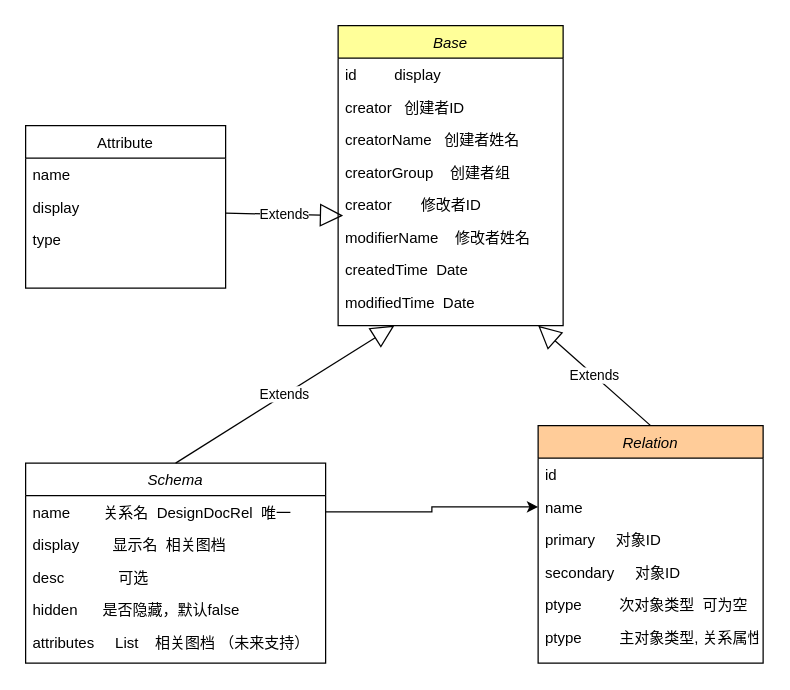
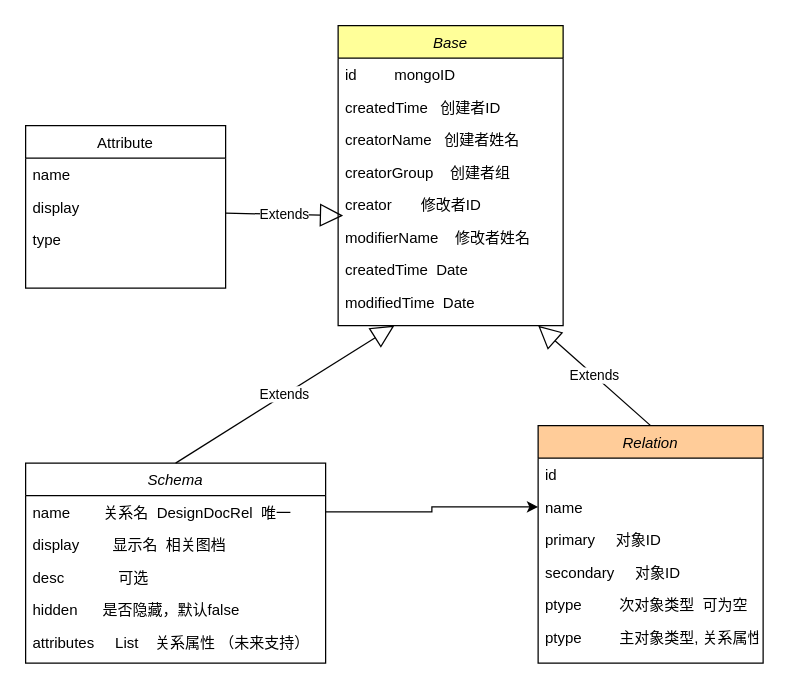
  <mxCell id="0" />
  <mxCell id="1" parent="0" />
  <mxCell id="2" value="Schema" style="swimlane;fontStyle=2;align=center;verticalAlign=top;childLayout=stackLayout;horizontal=1;startSize=26;horizontalStack=0;resizeParent=1;resizeLast=0;collapsible=1;marginBottom=0;rounded=0;shadow=0;strokeWidth=1;" parent="1" vertex="1"><mxGeometry x="20" y="370" width="240" height="160" as="geometry"><mxRectangle x="230" y="140" width="160" height="26" as="alternateBounds" /></mxGeometry></mxCell>
  <mxCell id="3" value="Extends" style="endArrow=block;endSize=16;endFill=0;html=1;rounded=0;entryX=0.25;entryY=1;entryDx=0;entryDy=0;" edge="1" parent="2" target="20"><mxGeometry width="160" relative="1" as="geometry"><mxPoint x="120" as="sourcePoint" /><mxPoint x="280" as="targetPoint" /></mxGeometry></mxCell>
  <mxCell id="4" value="name        关系名  DesignDocRel  唯一" style="text;align=left;verticalAlign=top;spacingLeft=4;spacingRight=4;overflow=hidden;rotatable=0;points=[[0,0.5],[1,0.5]];portConstraint=eastwest;" parent="2" vertex="1"><mxGeometry y="26" width="240" height="26" as="geometry" /></mxCell>
  <mxCell id="5" value="display        显示名  相关图档" style="text;align=left;verticalAlign=top;spacingLeft=4;spacingRight=4;overflow=hidden;rotatable=0;points=[[0,0.5],[1,0.5]];portConstraint=eastwest;rounded=0;shadow=0;html=0;" parent="2" vertex="1"><mxGeometry y="52" width="240" height="26" as="geometry" /></mxCell>
  <mxCell id="6" value="desc             可选" style="text;align=left;verticalAlign=top;spacingLeft=4;spacingRight=4;overflow=hidden;rotatable=0;points=[[0,0.5],[1,0.5]];portConstraint=eastwest;rounded=0;shadow=0;html=0;" vertex="1" parent="2"><mxGeometry y="78" width="240" height="26" as="geometry" /></mxCell>
  <mxCell id="7" value="hidden      是否隐藏，默认false" style="text;align=left;verticalAlign=top;spacingLeft=4;spacingRight=4;overflow=hidden;rotatable=0;points=[[0,0.5],[1,0.5]];portConstraint=eastwest;rounded=0;shadow=0;html=0;" parent="2" vertex="1"><mxGeometry y="104" width="240" height="26" as="geometry" /></mxCell>
- <mxCell id="8" value="attributes     List    相关图档 （未来支持）" style="text;align=left;verticalAlign=top;spacingLeft=4;spacingRight=4;overflow=hidden;rotatable=0;points=[[0,0.5],[1,0.5]];portConstraint=eastwest;rounded=0;shadow=0;html=0;" vertex="1" parent="2"><mxGeometry y="130" width="240" height="26" as="geometry" /></mxCell>
+ <mxCell id="8" value="attributes     List    关系属性 （未来支持）" style="text;align=left;verticalAlign=top;spacingLeft=4;spacingRight=4;overflow=hidden;rotatable=0;points=[[0,0.5],[1,0.5]];portConstraint=eastwest;rounded=0;shadow=0;html=0;" vertex="1" parent="2"><mxGeometry y="130" width="240" height="26" as="geometry" /></mxCell>
  <mxCell id="9" value="Attribute" style="swimlane;fontStyle=0;align=center;verticalAlign=top;childLayout=stackLayout;horizontal=1;startSize=26;horizontalStack=0;resizeParent=1;resizeLast=0;collapsible=1;marginBottom=0;rounded=0;shadow=0;strokeWidth=1;" parent="1" vertex="1"><mxGeometry x="20" y="100" width="160" height="130" as="geometry"><mxRectangle x="550" y="140" width="160" height="26" as="alternateBounds" /></mxGeometry></mxCell>
  <mxCell id="10" value="name" style="text;align=left;verticalAlign=top;spacingLeft=4;spacingRight=4;overflow=hidden;rotatable=0;points=[[0,0.5],[1,0.5]];portConstraint=eastwest;" vertex="1" parent="9"><mxGeometry y="26" width="160" height="26" as="geometry" /></mxCell>
  <mxCell id="11" value="display" style="text;align=left;verticalAlign=top;spacingLeft=4;spacingRight=4;overflow=hidden;rotatable=0;points=[[0,0.5],[1,0.5]];portConstraint=eastwest;rounded=0;shadow=0;html=0;" parent="9" vertex="1"><mxGeometry y="52" width="160" height="26" as="geometry" /></mxCell>
  <mxCell id="12" value="type" style="text;align=left;verticalAlign=top;spacingLeft=4;spacingRight=4;overflow=hidden;rotatable=0;points=[[0,0.5],[1,0.5]];portConstraint=eastwest;rounded=0;shadow=0;html=0;" parent="9" vertex="1"><mxGeometry y="78" width="160" height="26" as="geometry" /></mxCell>
  <mxCell id="13" value="Relation&#10;" style="swimlane;fontStyle=2;align=center;verticalAlign=top;childLayout=stackLayout;horizontal=1;startSize=26;horizontalStack=0;resizeParent=1;resizeLast=0;collapsible=1;marginBottom=0;rounded=0;shadow=0;strokeWidth=1;fillColor=#FFCC99;" vertex="1" parent="1"><mxGeometry x="430" y="340" width="180" height="190" as="geometry"><mxRectangle x="230" y="140" width="160" height="26" as="alternateBounds" /></mxGeometry></mxCell>
  <mxCell id="14" value="id" style="text;align=left;verticalAlign=top;spacingLeft=4;spacingRight=4;overflow=hidden;rotatable=0;points=[[0,0.5],[1,0.5]];portConstraint=eastwest;rounded=0;shadow=0;html=0;" vertex="1" parent="13"><mxGeometry y="26" width="180" height="26" as="geometry" /></mxCell>
  <mxCell id="15" value="name" style="text;align=left;verticalAlign=top;spacingLeft=4;spacingRight=4;overflow=hidden;rotatable=0;points=[[0,0.5],[1,0.5]];portConstraint=eastwest;" vertex="1" parent="13"><mxGeometry y="52" width="180" height="26" as="geometry" /></mxCell>
  <mxCell id="16" value="primary     对象ID" style="text;align=left;verticalAlign=top;spacingLeft=4;spacingRight=4;overflow=hidden;rotatable=0;points=[[0,0.5],[1,0.5]];portConstraint=eastwest;rounded=0;shadow=0;html=0;" vertex="1" parent="13"><mxGeometry y="78" width="180" height="26" as="geometry" /></mxCell>
  <mxCell id="17" value="secondary     对象ID" style="text;align=left;verticalAlign=top;spacingLeft=4;spacingRight=4;overflow=hidden;rotatable=0;points=[[0,0.5],[1,0.5]];portConstraint=eastwest;rounded=0;shadow=0;html=0;" vertex="1" parent="13"><mxGeometry y="104" width="180" height="26" as="geometry" /></mxCell>
  <mxCell id="18" value="ptype         次对象类型  可为空" style="text;align=left;verticalAlign=top;spacingLeft=4;spacingRight=4;overflow=hidden;rotatable=0;points=[[0,0.5],[1,0.5]];portConstraint=eastwest;rounded=0;shadow=0;html=0;" vertex="1" parent="13"><mxGeometry y="130" width="180" height="26" as="geometry" /></mxCell>
  <mxCell id="19" value="ptype         主对象类型, 关系属性" style="text;align=left;verticalAlign=top;spacingLeft=4;spacingRight=4;overflow=hidden;rotatable=0;points=[[0,0.5],[1,0.5]];portConstraint=eastwest;rounded=0;shadow=0;html=0;" vertex="1" parent="13"><mxGeometry y="156" width="180" height="26" as="geometry" /></mxCell>
  <mxCell id="20" value="Base" style="swimlane;fontStyle=2;align=center;verticalAlign=top;childLayout=stackLayout;horizontal=1;startSize=26;horizontalStack=0;resizeParent=1;resizeLast=0;collapsible=1;marginBottom=0;rounded=0;shadow=0;strokeWidth=1;fillColor=#FFFF99;" vertex="1" parent="1"><mxGeometry x="270" y="20" width="180" height="240" as="geometry"><mxRectangle x="230" y="140" width="160" height="26" as="alternateBounds" /></mxGeometry></mxCell>
- <mxCell id="21" value="id         display" style="text;align=left;verticalAlign=top;spacingLeft=4;spacingRight=4;overflow=hidden;rotatable=0;points=[[0,0.5],[1,0.5]];portConstraint=eastwest;rounded=0;shadow=0;html=0;" vertex="1" parent="20"><mxGeometry y="26" width="180" height="26" as="geometry" /></mxCell>
- <mxCell id="22" value="creator   创建者ID" style="text;align=left;verticalAlign=top;spacingLeft=4;spacingRight=4;overflow=hidden;rotatable=0;points=[[0,0.5],[1,0.5]];portConstraint=eastwest;rounded=0;shadow=0;html=0;" vertex="1" parent="20"><mxGeometry y="52" width="180" height="26" as="geometry" /></mxCell>
+ <mxCell id="21" value="id         mongoID" style="text;align=left;verticalAlign=top;spacingLeft=4;spacingRight=4;overflow=hidden;rotatable=0;points=[[0,0.5],[1,0.5]];portConstraint=eastwest;rounded=0;shadow=0;html=0;" vertex="1" parent="20"><mxGeometry y="26" width="180" height="26" as="geometry" /></mxCell>
+ <mxCell id="22" value="createdTime   创建者ID" style="text;align=left;verticalAlign=top;spacingLeft=4;spacingRight=4;overflow=hidden;rotatable=0;points=[[0,0.5],[1,0.5]];portConstraint=eastwest;rounded=0;shadow=0;html=0;" vertex="1" parent="20"><mxGeometry y="52" width="180" height="26" as="geometry" /></mxCell>
  <mxCell id="23" value="creatorName   创建者姓名" style="text;align=left;verticalAlign=top;spacingLeft=4;spacingRight=4;overflow=hidden;rotatable=0;points=[[0,0.5],[1,0.5]];portConstraint=eastwest;rounded=0;shadow=0;html=0;" vertex="1" parent="20"><mxGeometry y="78" width="180" height="26" as="geometry" /></mxCell>
  <mxCell id="24" value="creatorGroup    创建者组" style="text;align=left;verticalAlign=top;spacingLeft=4;spacingRight=4;overflow=hidden;rotatable=0;points=[[0,0.5],[1,0.5]];portConstraint=eastwest;rounded=0;shadow=0;html=0;" vertex="1" parent="20"><mxGeometry y="104" width="180" height="26" as="geometry" /></mxCell>
  <mxCell id="25" value="creator       修改者ID" style="text;align=left;verticalAlign=top;spacingLeft=4;spacingRight=4;overflow=hidden;rotatable=0;points=[[0,0.5],[1,0.5]];portConstraint=eastwest;rounded=0;shadow=0;html=0;" vertex="1" parent="20"><mxGeometry y="130" width="180" height="26" as="geometry" /></mxCell>
  <mxCell id="26" value="modifierName    修改者姓名" style="text;align=left;verticalAlign=top;spacingLeft=4;spacingRight=4;overflow=hidden;rotatable=0;points=[[0,0.5],[1,0.5]];portConstraint=eastwest;rounded=0;shadow=0;html=0;" vertex="1" parent="20"><mxGeometry y="156" width="180" height="26" as="geometry" /></mxCell>
  <mxCell id="27" value="createdTime  Date&#10;" style="text;align=left;verticalAlign=top;spacingLeft=4;spacingRight=4;overflow=hidden;rotatable=0;points=[[0,0.5],[1,0.5]];portConstraint=eastwest;rounded=0;shadow=0;html=0;" vertex="1" parent="20"><mxGeometry y="182" width="180" height="26" as="geometry" /></mxCell>
  <mxCell id="28" value="modifiedTime  Date" style="text;align=left;verticalAlign=top;spacingLeft=4;spacingRight=4;overflow=hidden;rotatable=0;points=[[0,0.5],[1,0.5]];portConstraint=eastwest;rounded=0;shadow=0;html=0;" vertex="1" parent="20"><mxGeometry y="208" width="180" height="26" as="geometry" /></mxCell>
  <mxCell id="29" style="edgeStyle=orthogonalEdgeStyle;rounded=0;orthogonalLoop=1;jettySize=auto;html=1;exitX=1;exitY=0.5;exitDx=0;exitDy=0;entryX=0;entryY=0.5;entryDx=0;entryDy=0;" edge="1" parent="1" source="4" target="15"><mxGeometry relative="1" as="geometry" /></mxCell>
  <mxCell id="30" value="Extends" style="endArrow=block;endSize=16;endFill=0;html=1;rounded=0;entryX=0.022;entryY=-0.154;entryDx=0;entryDy=0;entryPerimeter=0;" edge="1" parent="1" target="26"><mxGeometry width="160" relative="1" as="geometry"><mxPoint x="180" y="170" as="sourcePoint" /><mxPoint x="340" y="170" as="targetPoint" /></mxGeometry></mxCell>
  <mxCell id="31" value="Extends" style="endArrow=block;endSize=16;endFill=0;html=1;rounded=0;exitX=0.5;exitY=0;exitDx=0;exitDy=0;" edge="1" parent="1" source="13"><mxGeometry width="160" relative="1" as="geometry"><mxPoint x="150" y="380" as="sourcePoint" /><mxPoint x="430" y="260" as="targetPoint" /></mxGeometry></mxCell>
